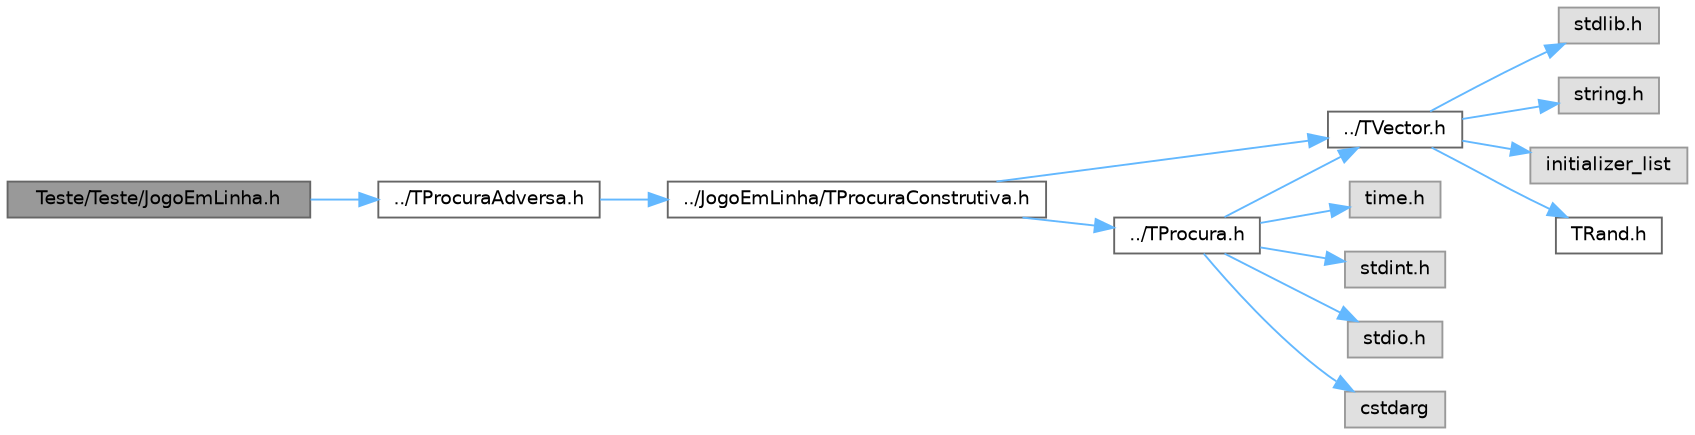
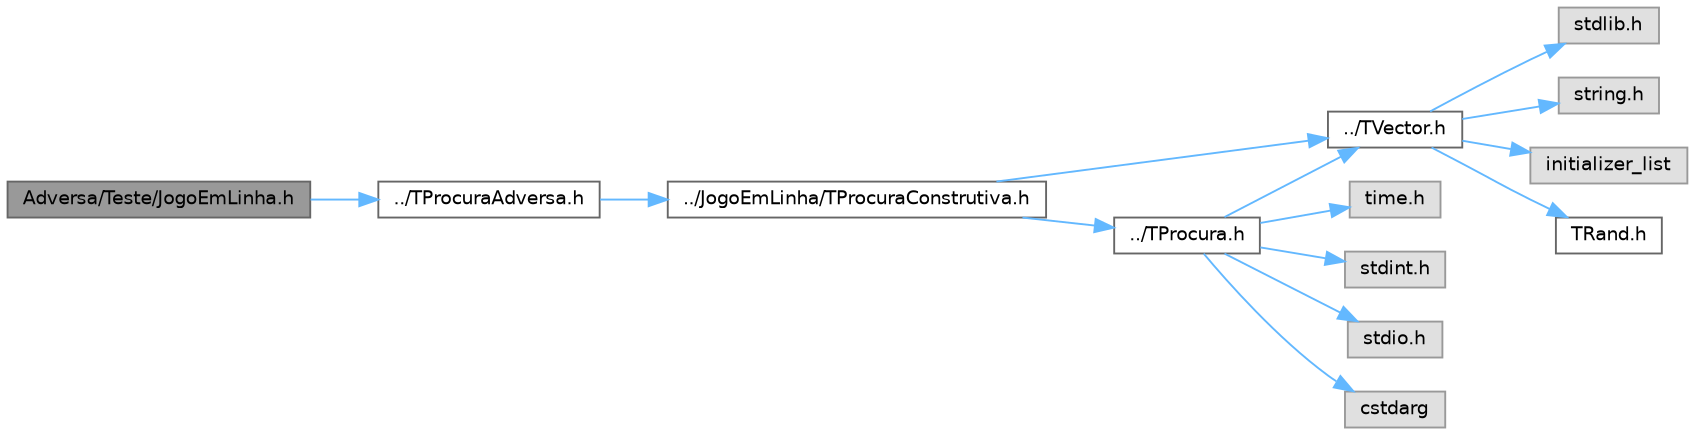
  digraph {
    rankdir=LR
    node [color=grey60 fillcolor="#E0E0E0" fontname=Helvetica fontsize=10 shape=box style=filled]
    edge [color=steelblue1 fontname=Helvetica fontsize=10 labelfontname=Helvetica labelfontsize=10 style=solid]
-   n1 [color=gray40 fillcolor=grey60 fontcolor=black height=0.2 label="Teste/Teste/JogoEmLinha.h" width=0.4]
+   n1 [color=gray40 fillcolor=grey60 fontcolor=black height=0.2 label="Adversa/Teste/JogoEmLinha.h" width=0.4]
    n2 [color=grey40 fillcolor=white height=0.2 label="../TProcuraAdversa.h" width=0.4]
    n3 [color=grey40 fillcolor=white height=0.2 label="../JogoEmLinha/TProcuraConstrutiva.h" width=0.4]
    n4 [color=grey40 fillcolor=white height=0.2 label="../TVector.h" width=0.4]
    n5 [color=grey40 fillcolor=white height=0.2 label="../TProcura.h" width=0.4]
    n6 [height=0.2 label="stdlib.h" width=0.4]
    n7 [height=0.2 label="string.h" width=0.4]
    n8 [height=0.2 label=initializer_list width=0.4]
    n9 [color=grey40 fillcolor=white height=0.2 label="TRand.h" width=0.4]
    n10 [height=0.2 label="time.h" width=0.4]
    n11 [height=0.2 label="stdint.h" width=0.4]
    n12 [height=0.2 label="stdio.h" width=0.4]
    n13 [height=0.2 label=cstdarg width=0.4]
    n1 -> n2
    n2 -> n3
    n3 -> n4
    n3 -> n5
    n4 -> n6
    n4 -> n7
    n4 -> n8
    n4 -> n9
    n5 -> n4
    n5 -> n10
    n5 -> n11
    n5 -> n12
    n5 -> n13
  }
